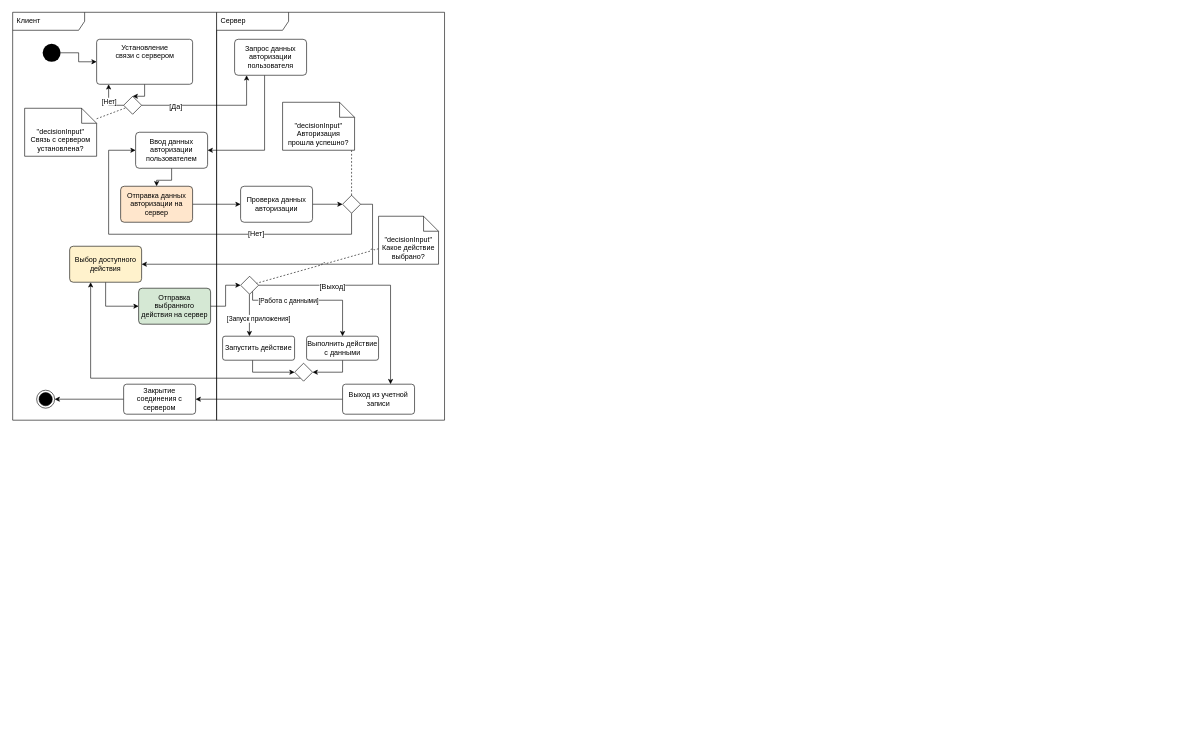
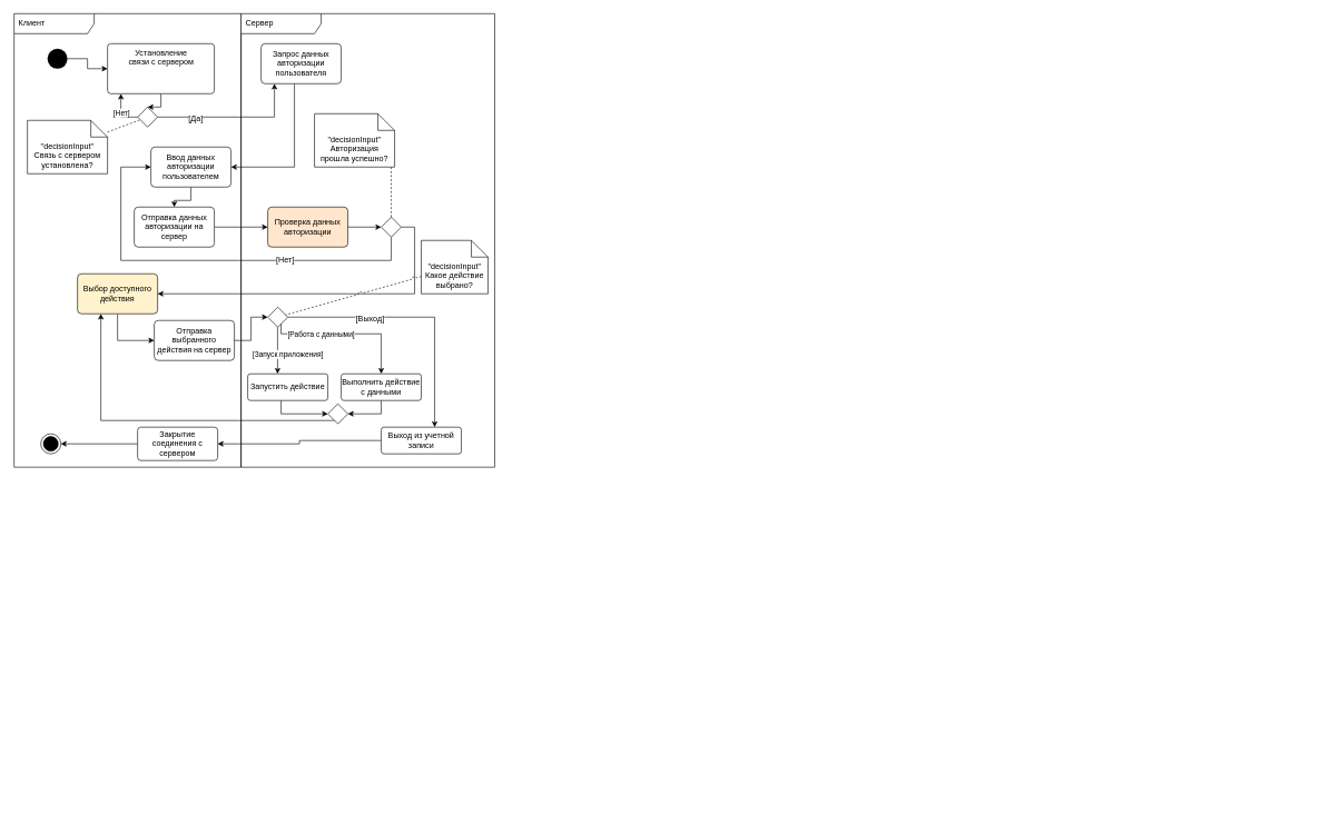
  <mxCell id="0" />
  <mxCell id="1" parent="0" />
  <mxCell id="2" value="Клиент" style="shape=umlFrame;whiteSpace=wrap;html=1;width=120;height=30;boundedLbl=1;verticalAlign=middle;align=left;spacingLeft=5;" vertex="1" parent="1"><mxGeometry x="20" y="20" width="340" height="680" as="geometry" /></mxCell>
  <mxCell id="3" value="Сервер" style="shape=umlFrame;whiteSpace=wrap;html=1;width=120;height=30;boundedLbl=1;verticalAlign=middle;align=left;spacingLeft=5;" vertex="1" parent="1"><mxGeometry x="360" y="20" width="380" height="680" as="geometry" /></mxCell>
  <mxCell id="4" style="edgeStyle=orthogonalEdgeStyle;rounded=0;orthogonalLoop=1;jettySize=auto;html=1;" edge="1" parent="1" source="5" target="7"><mxGeometry relative="1" as="geometry" /></mxCell>
  <mxCell id="5" value="" style="ellipse;fillColor=#000000;strokeColor=none;" vertex="1" parent="1"><mxGeometry x="70" y="72.5" width="30" height="30" as="geometry" /></mxCell>
  <mxCell id="6" value="" style="edgeStyle=orthogonalEdgeStyle;rounded=0;orthogonalLoop=1;jettySize=auto;html=1;" edge="1" parent="1" source="7" target="12"><mxGeometry relative="1" as="geometry"><mxPoint x="220" y="142.5" as="targetPoint" /></mxGeometry></mxCell>
  <mxCell id="7" value="&lt;span style=&quot;&quot;&gt;Установление&lt;br&gt;связи с сервером&lt;/span&gt;" style="html=1;align=center;verticalAlign=top;rounded=1;absoluteArcSize=1;arcSize=10;dashed=0;" vertex="1" parent="1"><mxGeometry x="160" y="65" width="160" height="75" as="geometry" /></mxCell>
  <mxCell id="8" value="" style="edgeStyle=orthogonalEdgeStyle;shape=connector;rounded=0;orthogonalLoop=1;jettySize=auto;html=1;labelBackgroundColor=default;fontFamily=Helvetica;fontSize=11;fontColor=default;endArrow=classic;strokeColor=default;" edge="1" parent="1" source="12" target="7"><mxGeometry relative="1" as="geometry"><mxPoint x="170" y="175" as="targetPoint" /><Array as="points"><mxPoint x="180" y="175" /></Array></mxGeometry></mxCell>
  <mxCell id="9" value="[Нет]" style="edgeLabel;html=1;align=center;verticalAlign=middle;resizable=0;points=[];fontSize=11;fontFamily=Helvetica;fontColor=default;" vertex="1" connectable="0" parent="8"><mxGeometry x="0.076" relative="1" as="geometry"><mxPoint as="offset" /></mxGeometry></mxCell>
  <mxCell id="10" value="" style="edgeStyle=orthogonalEdgeStyle;shape=connector;rounded=0;orthogonalLoop=1;jettySize=auto;html=1;labelBackgroundColor=default;fontFamily=Helvetica;fontSize=11;fontColor=default;endArrow=classic;strokeColor=default;" edge="1" parent="1" source="12" target="16"><mxGeometry relative="1" as="geometry"><Array as="points"><mxPoint x="410" y="175" /></Array></mxGeometry></mxCell>
  <mxCell id="11" value="[Да]" style="edgeLabel;html=1;align=center;verticalAlign=middle;resizable=0;points=[];fontSize=12;fontFamily=Helvetica;fontColor=default;" vertex="1" connectable="0" parent="10"><mxGeometry x="-0.506" y="-1" relative="1" as="geometry"><mxPoint as="offset" /></mxGeometry></mxCell>
  <mxCell id="12" value="" style="rhombus;" vertex="1" parent="1"><mxGeometry x="205" y="160" width="30" height="30" as="geometry" /></mxCell>
  <mxCell id="13" style="rounded=0;orthogonalLoop=1;jettySize=auto;html=1;endArrow=none;endFill=0;dashed=1;" edge="1" parent="1" source="14" target="12"><mxGeometry relative="1" as="geometry" /></mxCell>
  <mxCell id="14" value="&quot;decisionInput&quot;&lt;br&gt;Связь с сервером установлена?" style="shape=note2;boundedLbl=1;whiteSpace=wrap;html=1;size=25;verticalAlign=top;align=center;" vertex="1" parent="1"><mxGeometry x="40" y="180" width="120" height="80" as="geometry" /></mxCell>
  <mxCell id="15" value="" style="edgeStyle=orthogonalEdgeStyle;shape=connector;rounded=0;orthogonalLoop=1;jettySize=auto;html=1;labelBackgroundColor=default;fontFamily=Helvetica;fontSize=12;fontColor=default;endArrow=classic;strokeColor=default;" edge="1" parent="1" source="16" target="18"><mxGeometry relative="1" as="geometry"><Array as="points"><mxPoint x="440" y="250" /></Array></mxGeometry></mxCell>
  <mxCell id="16" value="Запрос данных авторизации пользователя" style="whiteSpace=wrap;html=1;rounded=1;arcSize=10;" vertex="1" parent="1"><mxGeometry x="390" y="65" width="120" height="60" as="geometry" /></mxCell>
  <mxCell id="17" value="" style="edgeStyle=orthogonalEdgeStyle;shape=connector;rounded=0;orthogonalLoop=1;jettySize=auto;html=1;labelBackgroundColor=default;fontFamily=Helvetica;fontSize=12;fontColor=default;endArrow=classic;strokeColor=default;" edge="1" parent="1" source="18" target="20"><mxGeometry relative="1" as="geometry" /></mxCell>
  <mxCell id="18" value="Ввод данных авторизации пользователем" style="whiteSpace=wrap;html=1;rounded=1;arcSize=10;" vertex="1" parent="1"><mxGeometry x="225" y="220" width="120" height="60" as="geometry" /></mxCell>
  <mxCell id="19" value="" style="edgeStyle=orthogonalEdgeStyle;shape=connector;rounded=0;orthogonalLoop=1;jettySize=auto;html=1;labelBackgroundColor=default;fontFamily=Helvetica;fontSize=12;fontColor=default;endArrow=classic;strokeColor=default;" edge="1" parent="1" source="20" target="22"><mxGeometry relative="1" as="geometry" /></mxCell>
- <mxCell id="20" value="Отправка данных авторизации на сервер" style="whiteSpace=wrap;html=1;rounded=1;arcSize=10;fillColor=#ffe6cc;" vertex="1" parent="1"><mxGeometry x="200" y="310" width="120" height="60" as="geometry" /></mxCell>
+ <mxCell id="20" value="Отправка данных авторизации на сервер" style="whiteSpace=wrap;html=1;rounded=1;arcSize=10;" vertex="1" parent="1"><mxGeometry x="200" y="310" width="120" height="60" as="geometry" /></mxCell>
  <mxCell id="21" value="" style="edgeStyle=orthogonalEdgeStyle;shape=connector;rounded=0;orthogonalLoop=1;jettySize=auto;html=1;labelBackgroundColor=default;fontFamily=Helvetica;fontSize=12;fontColor=default;endArrow=classic;strokeColor=default;" edge="1" parent="1" source="22" target="26"><mxGeometry relative="1" as="geometry"><mxPoint x="620" y="340" as="targetPoint" /></mxGeometry></mxCell>
- <mxCell id="22" value="Проверка данных авторизации" style="whiteSpace=wrap;html=1;rounded=1;arcSize=10;" vertex="1" parent="1"><mxGeometry x="400" y="310" width="120" height="60" as="geometry" /></mxCell>
+ <mxCell id="22" value="Проверка данных авторизации" style="whiteSpace=wrap;html=1;rounded=1;arcSize=10;fillColor=#ffe6cc;" vertex="1" parent="1"><mxGeometry x="400" y="310" width="120" height="60" as="geometry" /></mxCell>
  <mxCell id="23" style="edgeStyle=orthogonalEdgeStyle;shape=connector;rounded=0;orthogonalLoop=1;jettySize=auto;html=1;labelBackgroundColor=default;fontFamily=Helvetica;fontSize=12;fontColor=default;endArrow=classic;strokeColor=default;" edge="1" parent="1" source="26" target="18"><mxGeometry relative="1" as="geometry"><Array as="points"><mxPoint x="585" y="390" /><mxPoint x="180" y="390" /><mxPoint x="180" y="250" /></Array></mxGeometry></mxCell>
  <mxCell id="24" value="[Нет]" style="edgeLabel;html=1;align=center;verticalAlign=middle;resizable=0;points=[];fontSize=12;fontFamily=Helvetica;fontColor=default;" vertex="1" connectable="0" parent="23"><mxGeometry x="-0.377" y="-1" relative="1" as="geometry"><mxPoint as="offset" /></mxGeometry></mxCell>
  <mxCell id="25" value="" style="edgeStyle=orthogonalEdgeStyle;shape=connector;rounded=0;orthogonalLoop=1;jettySize=auto;html=1;labelBackgroundColor=default;fontFamily=Helvetica;fontSize=12;fontColor=default;endArrow=classic;strokeColor=default;" edge="1" parent="1" source="26" target="30"><mxGeometry relative="1" as="geometry"><mxPoint x="660.037" y="410" as="targetPoint" /><Array as="points"><mxPoint x="620" y="340" /><mxPoint x="620" y="440" /></Array></mxGeometry></mxCell>
  <mxCell id="26" value="" style="rhombus;" vertex="1" parent="1"><mxGeometry x="570" y="325" width="30" height="30" as="geometry" /></mxCell>
  <mxCell id="27" style="edgeStyle=orthogonalEdgeStyle;rounded=0;orthogonalLoop=1;jettySize=auto;html=1;endArrow=none;endFill=0;dashed=1;" edge="1" parent="1" source="28" target="26"><mxGeometry relative="1" as="geometry"><mxPoint x="650" y="180" as="targetPoint" /><Array as="points"><mxPoint x="585" y="300" /><mxPoint x="585" y="300" /></Array></mxGeometry></mxCell>
  <mxCell id="28" value="&quot;decisionInput&quot;&lt;br&gt;Авторизация прошла успешно?" style="shape=note2;boundedLbl=1;whiteSpace=wrap;html=1;size=25;verticalAlign=top;align=center;" vertex="1" parent="1"><mxGeometry x="470" y="170" width="120" height="80" as="geometry" /></mxCell>
  <mxCell id="29" value="" style="edgeStyle=orthogonalEdgeStyle;shape=connector;rounded=0;orthogonalLoop=1;jettySize=auto;html=1;labelBackgroundColor=default;fontFamily=Helvetica;fontSize=12;fontColor=default;endArrow=classic;strokeColor=default;" edge="1" parent="1" source="30" target="51"><mxGeometry relative="1" as="geometry"><Array as="points"><mxPoint x="175" y="510" /></Array></mxGeometry></mxCell>
  <mxCell id="30" value="Выбор доступного действия" style="whiteSpace=wrap;html=1;rounded=1;arcSize=10;fillColor=#fff2cc;" vertex="1" parent="1"><mxGeometry x="115" y="410" width="120" height="60" as="geometry" /></mxCell>
  <mxCell id="31" style="edgeStyle=orthogonalEdgeStyle;rounded=0;orthogonalLoop=1;jettySize=auto;html=1;" parent="1" edge="1"><mxGeometry relative="1" as="geometry"><mxPoint x="1721.706" y="955" as="sourcePoint" /><Array as="points"><mxPoint x="1722" y="970" /><mxPoint x="1722" y="970" /></Array></mxGeometry></mxCell>
  <mxCell id="32" style="edgeStyle=orthogonalEdgeStyle;rounded=0;orthogonalLoop=1;jettySize=auto;html=1;entryX=0.75;entryY=0;entryDx=0;entryDy=0;" parent="1" edge="1"><mxGeometry relative="1" as="geometry"><mxPoint x="1683" y="815" as="sourcePoint" /><Array as="points"><mxPoint x="1683" y="830" /><mxPoint x="1683" y="830" /></Array></mxGeometry></mxCell>
  <mxCell id="33" style="edgeStyle=orthogonalEdgeStyle;rounded=0;orthogonalLoop=1;jettySize=auto;html=1;entryX=0.25;entryY=0;entryDx=0;entryDy=0;" parent="1" edge="1"><mxGeometry relative="1" as="geometry"><mxPoint x="1757.353" y="815" as="sourcePoint" /><Array as="points"><mxPoint x="1757" y="835" /></Array></mxGeometry></mxCell>
  <mxCell id="34" style="edgeStyle=orthogonalEdgeStyle;rounded=0;orthogonalLoop=1;jettySize=auto;html=1;" parent="1" edge="1"><mxGeometry relative="1" as="geometry"><Array as="points"><mxPoint x="1653" y="1230" /><mxPoint x="1893" y="1230" /></Array><mxPoint x="1653" y="1208" as="sourcePoint" /></mxGeometry></mxCell>
  <mxCell id="35" style="edgeStyle=orthogonalEdgeStyle;rounded=0;orthogonalLoop=1;jettySize=auto;html=1;" parent="1" edge="1"><mxGeometry relative="1" as="geometry"><Array as="points"><mxPoint x="1983" y="950" /><mxPoint x="1983" y="950" /></Array><mxPoint x="1983" y="990" as="targetPoint" /></mxGeometry></mxCell>
  <mxCell id="36" style="edgeStyle=orthogonalEdgeStyle;rounded=0;orthogonalLoop=1;jettySize=auto;html=1;startArrow=none;entryX=0.5;entryY=0;entryDx=0;entryDy=0;" parent="1" edge="1"><mxGeometry relative="1" as="geometry"><Array as="points"><mxPoint x="1860" y="1030" /><mxPoint x="1860" y="1030" /></Array><mxPoint x="1860.059" y="1025" as="sourcePoint" /></mxGeometry></mxCell>
  <mxCell id="37" style="edgeStyle=orthogonalEdgeStyle;rounded=0;orthogonalLoop=1;jettySize=auto;html=1;endArrow=classic;endFill=1;" parent="1" edge="1"><mxGeometry relative="1" as="geometry"><Array as="points"><mxPoint x="1940" y="965" /><mxPoint x="1863" y="965" /></Array><mxPoint x="1940.059" y="945" as="sourcePoint" /></mxGeometry></mxCell>
  <mxCell id="38" value="" style="edgeStyle=orthogonalEdgeStyle;rounded=0;orthogonalLoop=1;jettySize=auto;html=1;" parent="1" edge="1"><mxGeometry relative="1" as="geometry"><mxPoint x="1753.15" y="1178" as="sourcePoint" /></mxGeometry></mxCell>
  <mxCell id="39" value="" style="edgeStyle=orthogonalEdgeStyle;rounded=0;orthogonalLoop=1;jettySize=auto;html=1;" parent="1" edge="1"><mxGeometry relative="1" as="geometry"><mxPoint x="1983.235" y="1100" as="sourcePoint" /></mxGeometry></mxCell>
  <mxCell id="40" value="" style="edgeStyle=orthogonalEdgeStyle;rounded=0;jumpStyle=arc;jumpSize=10;orthogonalLoop=1;jettySize=auto;html=1;endSize=6;targetPerimeterSpacing=0;strokeWidth=1;" edge="1" parent="1"><mxGeometry relative="1" as="geometry"><mxPoint x="414.7" y="560" as="targetPoint" /><Array as="points"><mxPoint x="414.7" y="540" /><mxPoint x="414.7" y="540" /></Array><mxPoint x="414.7" y="490" as="sourcePoint" /></mxGeometry></mxCell>
  <mxCell id="41" value="&lt;font style=&quot;vertical-align: inherit;&quot;&gt;&lt;font style=&quot;vertical-align: inherit;&quot;&gt;[Запуск приложения]&lt;/font&gt;&lt;/font&gt;" style="edgeLabel;html=1;align=center;verticalAlign=middle;resizable=0;points=[];labelBackgroundColor=default;" vertex="1" connectable="0" parent="40"><mxGeometry x="0.144" y="1" relative="1" as="geometry"><mxPoint x="14" as="offset" /></mxGeometry></mxCell>
  <mxCell id="42" value="" style="edgeStyle=orthogonalEdgeStyle;rounded=0;jumpStyle=arc;jumpSize=10;orthogonalLoop=1;jettySize=auto;html=1;fontColor=none;endSize=6;targetPerimeterSpacing=0;strokeWidth=1;entryX=0.5;entryY=0;entryDx=0;entryDy=0;" edge="1" parent="1" target="49" source="54"><mxGeometry relative="1" as="geometry"><mxPoint x="893.235" y="690" as="targetPoint" /><Array as="points"><mxPoint x="420" y="500" /><mxPoint x="570" y="500" /></Array><mxPoint x="570.067" y="494.358" as="sourcePoint" /></mxGeometry></mxCell>
  <mxCell id="43" value="&lt;font style=&quot;vertical-align: inherit;&quot;&gt;&lt;font style=&quot;vertical-align: inherit;&quot;&gt;[Работа с данными]&lt;/font&gt;&lt;/font&gt;" style="edgeLabel;html=1;align=center;verticalAlign=middle;resizable=0;points=[];fontColor=none;labelBackgroundColor=default;" vertex="1" connectable="0" parent="42"><mxGeometry x="-0.49" relative="1" as="geometry"><mxPoint x="17" as="offset" /></mxGeometry></mxCell>
  <mxCell id="44" style="edgeStyle=orthogonalEdgeStyle;shape=connector;rounded=0;orthogonalLoop=1;jettySize=auto;html=1;labelBackgroundColor=default;fontFamily=Helvetica;fontSize=12;fontColor=default;endArrow=classic;endFill=1;strokeColor=default;" edge="1" parent="1" source="45" target="60"><mxGeometry relative="1" as="geometry" /></mxCell>
- <mxCell id="45" value="Выход из учетной записи" style="whiteSpace=wrap;html=1;fillColor=default;strokeColor=default;rounded=1;arcSize=10;" vertex="1" parent="1"><mxGeometry x="570" y="640" width="120" height="50" as="geometry" /></mxCell>
+ <mxCell id="45" value="Выход из учетной записи" style="whiteSpace=wrap;html=1;fillColor=default;strokeColor=default;rounded=1;arcSize=10;" vertex="1" parent="1"><mxGeometry x="570" y="640" width="120" height="40" as="geometry" /></mxCell>
  <mxCell id="46" style="edgeStyle=orthogonalEdgeStyle;rounded=0;orthogonalLoop=1;jettySize=auto;html=1;" edge="1" parent="1" source="47" target="58"><mxGeometry relative="1" as="geometry"><Array as="points"><mxPoint x="420" y="620" /></Array><mxPoint x="510" y="660" as="targetPoint" /></mxGeometry></mxCell>
  <mxCell id="47" value="Запустить действие" style="rounded=1;whiteSpace=wrap;html=1;arcSize=10;fontColor=default;fillColor=default;strokeColor=default;" vertex="1" parent="1"><mxGeometry x="370" y="560" width="120" height="40" as="geometry" /></mxCell>
  <mxCell id="48" style="edgeStyle=orthogonalEdgeStyle;rounded=0;orthogonalLoop=1;jettySize=auto;html=1;" edge="1" parent="1" source="49" target="58"><mxGeometry relative="1" as="geometry"><mxPoint x="570" y="640" as="targetPoint" /><Array as="points"><mxPoint x="570" y="620" /></Array></mxGeometry></mxCell>
  <mxCell id="49" value="Выполнить действие с данными" style="rounded=1;whiteSpace=wrap;html=1;arcSize=10;fontColor=default;fillColor=default;strokeColor=default;" vertex="1" parent="1"><mxGeometry x="510" y="560" width="120" height="40" as="geometry" /></mxCell>
  <mxCell id="50" style="edgeStyle=orthogonalEdgeStyle;shape=connector;rounded=0;orthogonalLoop=1;jettySize=auto;html=1;labelBackgroundColor=default;fontFamily=Helvetica;fontSize=12;fontColor=default;endArrow=classic;strokeColor=default;" edge="1" parent="1" source="51" target="54"><mxGeometry relative="1" as="geometry" /></mxCell>
- <mxCell id="51" value="Отправка выбранного действия на сервер" style="whiteSpace=wrap;html=1;rounded=1;arcSize=10;fillColor=#d5e8d4;" vertex="1" parent="1"><mxGeometry x="230" y="480" width="120" height="60" as="geometry" /></mxCell>
+ <mxCell id="51" value="Отправка выбранного действия на сервер" style="whiteSpace=wrap;html=1;rounded=1;arcSize=10;" vertex="1" parent="1"><mxGeometry x="230" y="480" width="120" height="60" as="geometry" /></mxCell>
  <mxCell id="52" style="edgeStyle=orthogonalEdgeStyle;shape=connector;rounded=0;orthogonalLoop=1;jettySize=auto;html=1;labelBackgroundColor=default;fontFamily=Helvetica;fontSize=12;fontColor=default;endArrow=classic;endFill=1;strokeColor=default;" edge="1" parent="1" source="54" target="45"><mxGeometry relative="1" as="geometry"><Array as="points"><mxPoint x="650" y="475" /></Array></mxGeometry></mxCell>
  <mxCell id="53" value="[Выход]" style="edgeLabel;html=1;align=center;verticalAlign=middle;resizable=0;points=[];fontSize=12;fontFamily=Helvetica;fontColor=default;" vertex="1" connectable="0" parent="52"><mxGeometry x="-0.365" y="-2" relative="1" as="geometry"><mxPoint as="offset" /></mxGeometry></mxCell>
  <mxCell id="54" value="" style="rhombus;" vertex="1" parent="1"><mxGeometry x="400" y="460" width="30" height="30" as="geometry" /></mxCell>
  <mxCell id="55" style="shape=connector;rounded=0;orthogonalLoop=1;jettySize=auto;html=1;labelBackgroundColor=default;fontFamily=Helvetica;fontSize=12;fontColor=default;endArrow=none;strokeColor=default;endFill=0;dashed=1;jumpStyle=arc;" edge="1" parent="1" source="56" target="54"><mxGeometry relative="1" as="geometry" /></mxCell>
  <mxCell id="56" value="&quot;decisionInput&quot;&lt;br&gt;Какое действие выбрано?" style="shape=note2;boundedLbl=1;whiteSpace=wrap;html=1;size=25;verticalAlign=top;align=center;" vertex="1" parent="1"><mxGeometry x="630" y="360" width="100" height="80" as="geometry" /></mxCell>
  <mxCell id="57" style="edgeStyle=orthogonalEdgeStyle;shape=connector;rounded=0;orthogonalLoop=1;jettySize=auto;html=1;labelBackgroundColor=default;fontFamily=Helvetica;fontSize=12;fontColor=default;endArrow=classic;endFill=1;strokeColor=default;" edge="1" parent="1" source="58" target="30"><mxGeometry relative="1" as="geometry"><Array as="points"><mxPoint x="150" y="630" /></Array></mxGeometry></mxCell>
  <mxCell id="58" value="" style="rhombus;" vertex="1" parent="1"><mxGeometry x="490" y="605" width="30" height="30" as="geometry" /></mxCell>
  <mxCell id="59" style="edgeStyle=orthogonalEdgeStyle;shape=connector;rounded=0;orthogonalLoop=1;jettySize=auto;html=1;labelBackgroundColor=default;fontFamily=Helvetica;fontSize=12;fontColor=default;endArrow=classic;endFill=1;strokeColor=default;" edge="1" parent="1" source="60" target="61"><mxGeometry relative="1" as="geometry" /></mxCell>
  <mxCell id="60" value="Закрытие соединения с сервером" style="whiteSpace=wrap;html=1;fillColor=default;strokeColor=default;rounded=1;arcSize=10;" vertex="1" parent="1"><mxGeometry x="205" y="640" width="120" height="50" as="geometry" /></mxCell>
  <mxCell id="61" value="" style="ellipse;html=1;shape=endState;fillColor=#000000;strokeColor=#000000;rounded=1;fontFamily=Helvetica;fontSize=12;fontColor=default;" vertex="1" parent="1"><mxGeometry x="60" y="650" width="30" height="30" as="geometry" /></mxCell>
